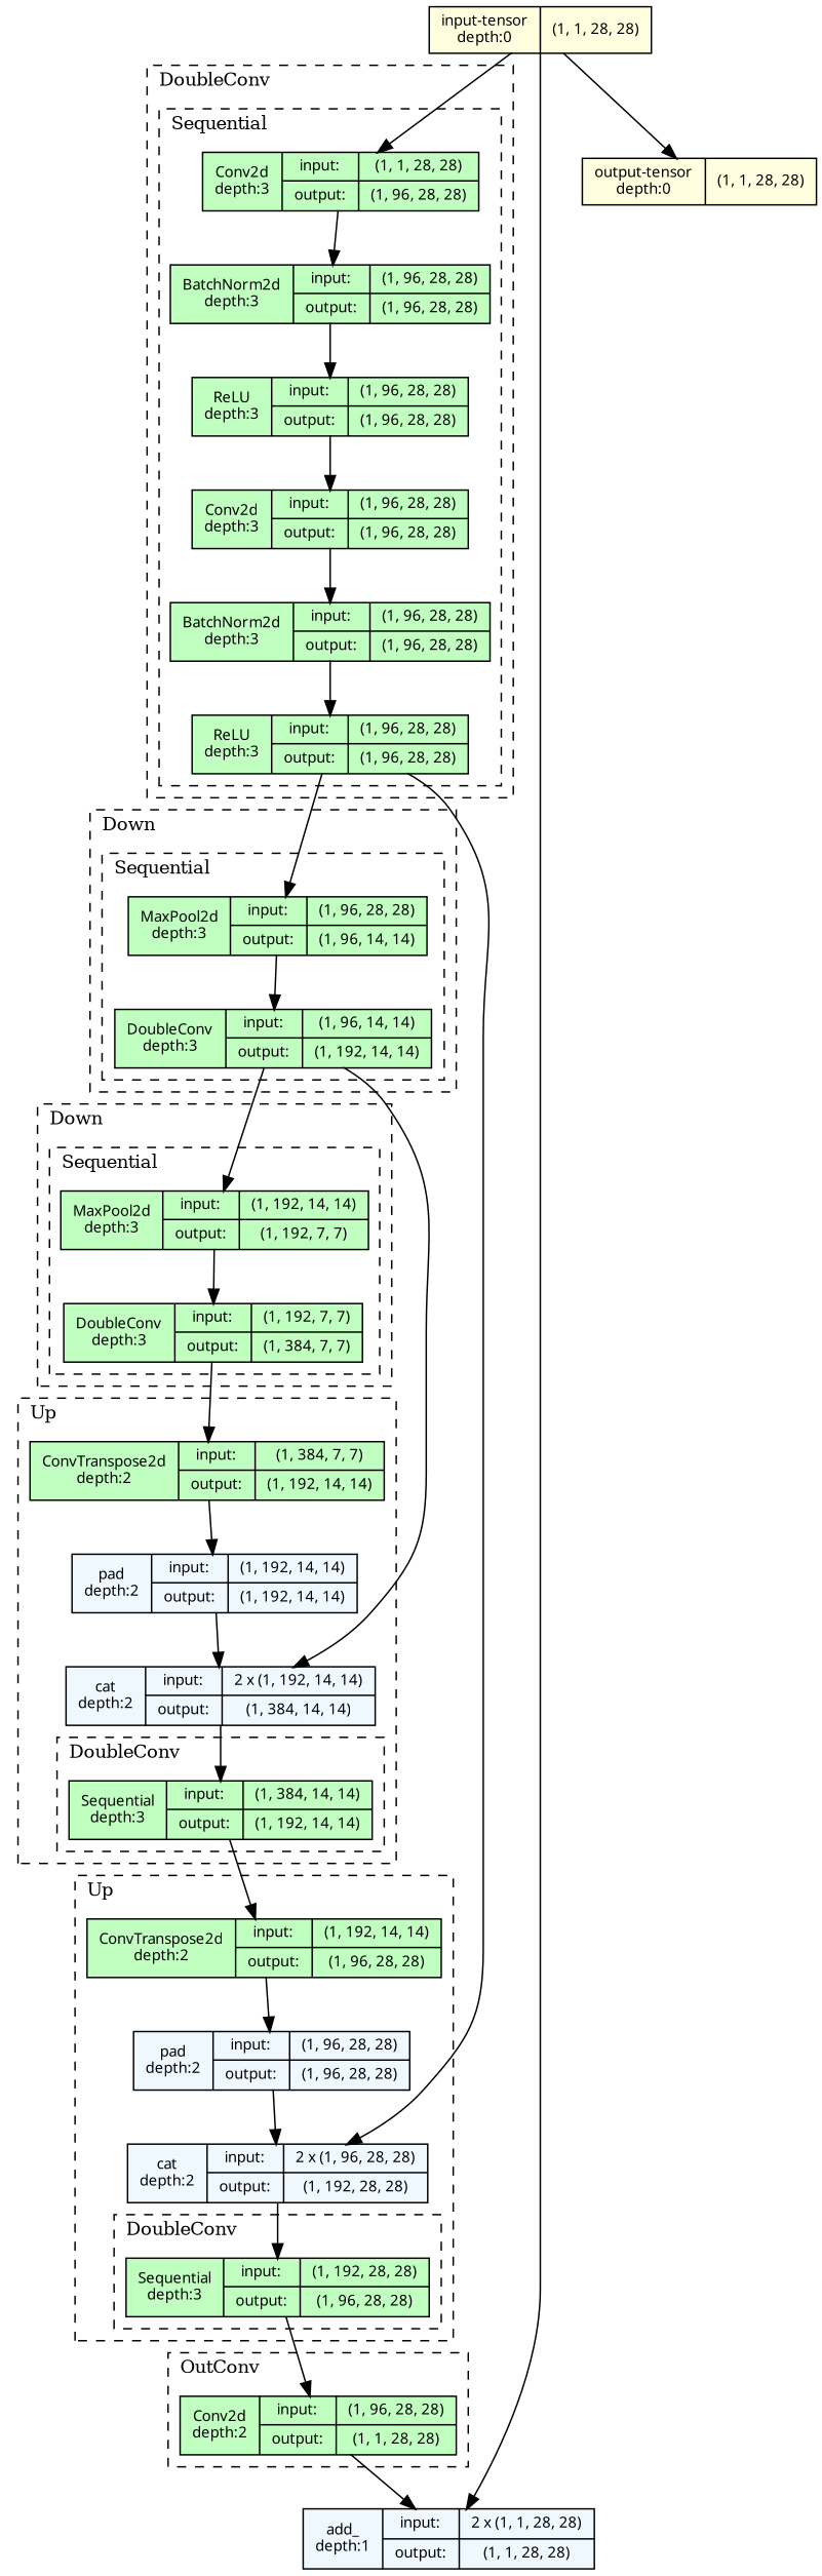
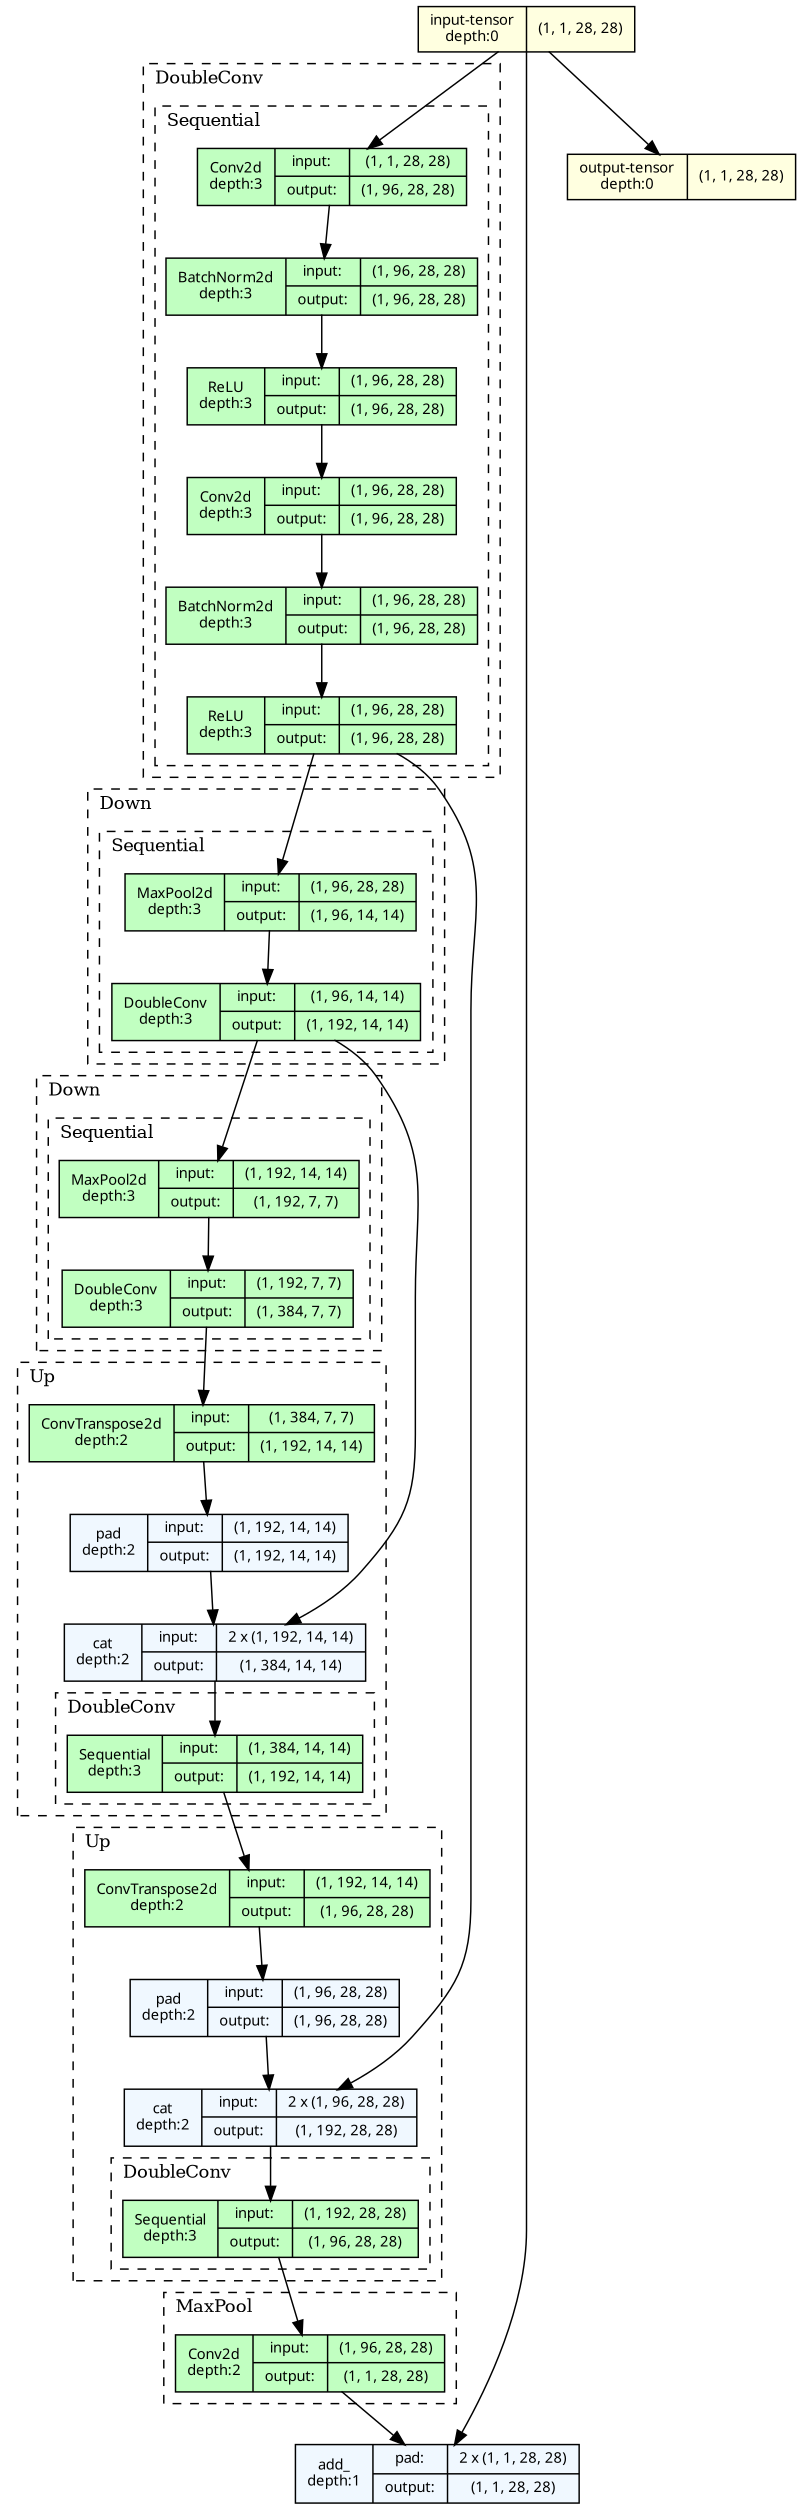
  strict digraph {
    ordering=in
    node [align=left fillcolor=darkseagreen1 fontname="Linux libertine" fontsize=10 ranksep=0.1 shape=record style=filled]
    edge [fontsize=10]
    n1 [height=0.2 label="Conv2d&#92;ndepth:3|{input:|output:}|{(1, 1, 28, 28)|(1, 96, 28, 28)}"]
    n2 [height=0.2 label="BatchNorm2d&#92;ndepth:3|{input:|output:}|{(1, 96, 28, 28)|(1, 96, 28, 28)}"]
    n3 [height=0.2 label="ReLU&#92;ndepth:3|{input:|output:}|{(1, 96, 28, 28)|(1, 96, 28, 28)}"]
    n4 [height=0.2 label="Conv2d&#92;ndepth:3|{input:|output:}|{(1, 96, 28, 28)|(1, 96, 28, 28)}"]
    n5 [height=0.2 label="BatchNorm2d&#92;ndepth:3|{input:|output:}|{(1, 96, 28, 28)|(1, 96, 28, 28)}"]
    n6 [height=0.2 label="ReLU&#92;ndepth:3|{input:|output:}|{(1, 96, 28, 28)|(1, 96, 28, 28)}"]
    n7 [height=0.2 label="MaxPool2d&#92;ndepth:3|{input:|output:}|{(1, 96, 28, 28)|(1, 96, 14, 14)}"]
    n8 [height=0.2 label="DoubleConv&#92;ndepth:3|{input:|output:}|{(1, 96, 14, 14)|(1, 192, 14, 14)}"]
    n9 [height=0.2 label="MaxPool2d&#92;ndepth:3|{input:|output:}|{(1, 192, 14, 14)|(1, 192, 7, 7)}"]
    n10 [height=0.2 label="DoubleConv&#92;ndepth:3|{input:|output:}|{(1, 192, 7, 7)|(1, 384, 7, 7)}"]
    n11 [height=0.2 label="Sequential&#92;ndepth:3|{input:|output:}|{(1, 384, 14, 14)|(1, 192, 14, 14)}"]
    n12 [height=0.2 label="ConvTranspose2d&#92;ndepth:2|{input:|output:}|{(1, 384, 7, 7)|(1, 192, 14, 14)}"]
    n13 [fillcolor=aliceblue height=0.2 label="pad&#92;ndepth:2|{input:|output:}|{(1, 192, 14, 14)|(1, 192, 14, 14)}"]
    n14 [fillcolor=aliceblue height=0.2 label="cat&#92;ndepth:2|{input:|output:}|{2 x (1, 192, 14, 14)|(1, 384, 14, 14)}"]
    n15 [height=0.2 label="Sequential&#92;ndepth:3|{input:|output:}|{(1, 192, 28, 28)|(1, 96, 28, 28)}"]
    n16 [height=0.2 label="ConvTranspose2d&#92;ndepth:2|{input:|output:}|{(1, 192, 14, 14)|(1, 96, 28, 28)}"]
    n17 [fillcolor=aliceblue height=0.2 label="pad&#92;ndepth:2|{input:|output:}|{(1, 96, 28, 28)|(1, 96, 28, 28)}"]
    n18 [fillcolor=aliceblue height=0.2 label="cat&#92;ndepth:2|{input:|output:}|{2 x (1, 96, 28, 28)|(1, 192, 28, 28)}"]
    n19 [height=0.2 label="Conv2d&#92;ndepth:2|{input:|output:}|{(1, 96, 28, 28)|(1, 1, 28, 28)}"]
-   n20 [fillcolor=aliceblue height=0.2 label="add_&#92;ndepth:1|{input:|output:}|{2 x (1, 1, 28, 28)|(1, 1, 28, 28)}"]
+   n20 [fillcolor=aliceblue height=0.2 label="add_&#92;ndepth:1|{pad:|output:}|{2 x (1, 1, 28, 28)|(1, 1, 28, 28)}"]
    n21 [fillcolor=lightyellow height=0.2 label="input-tensor&#92;ndepth:0|(1, 1, 28, 28)"]
    n22 [fillcolor=lightyellow height=0.2 label="output-tensor&#92;ndepth:0|(1, 1, 28, 28)"]
    subgraph cluster_1 {
      fontsize=12
      label=DoubleConv
      labeljust=l
      style=dashed
      subgraph cluster_2 {
        fontsize=12
        label=Sequential
        labeljust=l
        style=dashed
        n1
        n2
        n3
        n4
        n5
        n6
      }
    }
    subgraph cluster_3 {
      fontsize=12
      label=Down
      labeljust=l
      style=dashed
      subgraph cluster_4 {
        fontsize=12
        label=Sequential
        labeljust=l
        style=dashed
        n7
        n8
      }
    }
    subgraph cluster_5 {
      fontsize=12
      label=Down
      labeljust=l
      style=dashed
      subgraph cluster_6 {
        fontsize=12
        label=Sequential
        labeljust=l
        style=dashed
        n9
        n10
      }
    }
    subgraph cluster_7 {
      fontsize=12
      label=Up
      labeljust=l
      style=dashed
      n12
      n13
      n14
      subgraph cluster_8 {
        fontsize=12
        label=DoubleConv
        labeljust=l
        style=dashed
        n11
      }
    }
    subgraph cluster_9 {
      fontsize=12
      label=Up
      labeljust=l
      style=dashed
      n16
      n17
      n18
      subgraph cluster_10 {
        fontsize=12
        label=DoubleConv
        labeljust=l
        style=dashed
        n15
      }
    }
    subgraph cluster_11 {
      fontsize=12
-     label=OutConv
+     label=MaxPool
      labeljust=l
      style=dashed
      n19
    }
    n1 -> n2
    n2 -> n3
    n3 -> n4
    n4 -> n5
    n5 -> n6
    n6 -> n7
    n6 -> n18
    n7 -> n8
    n8 -> n9
    n8 -> n14
    n9 -> n10
    n10 -> n12
    n11 -> n16
    n12 -> n13
    n13 -> n14
    n14 -> n11
    n15 -> n19
    n16 -> n17
    n17 -> n18
    n18 -> n15
    n19 -> n20
    n21 -> n1
    n21 -> n20
    n21 -> n22
  }
